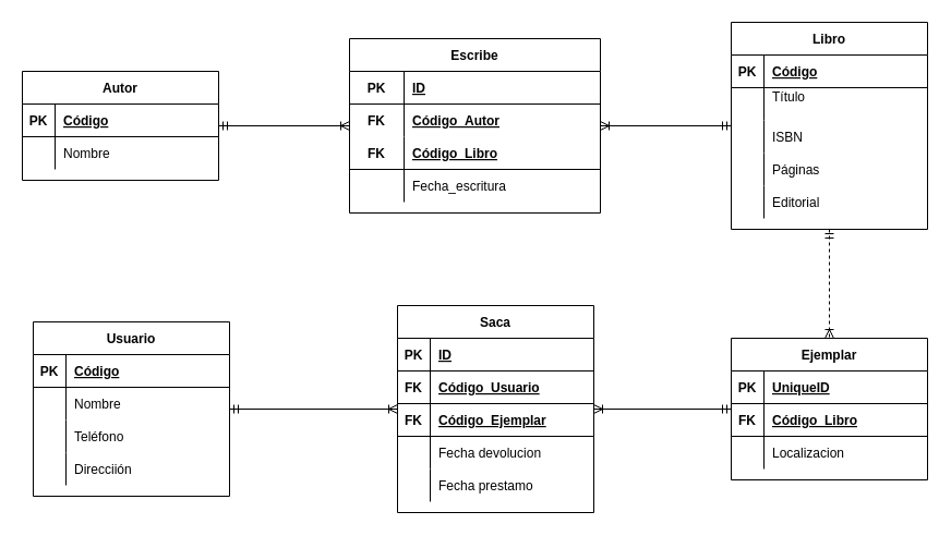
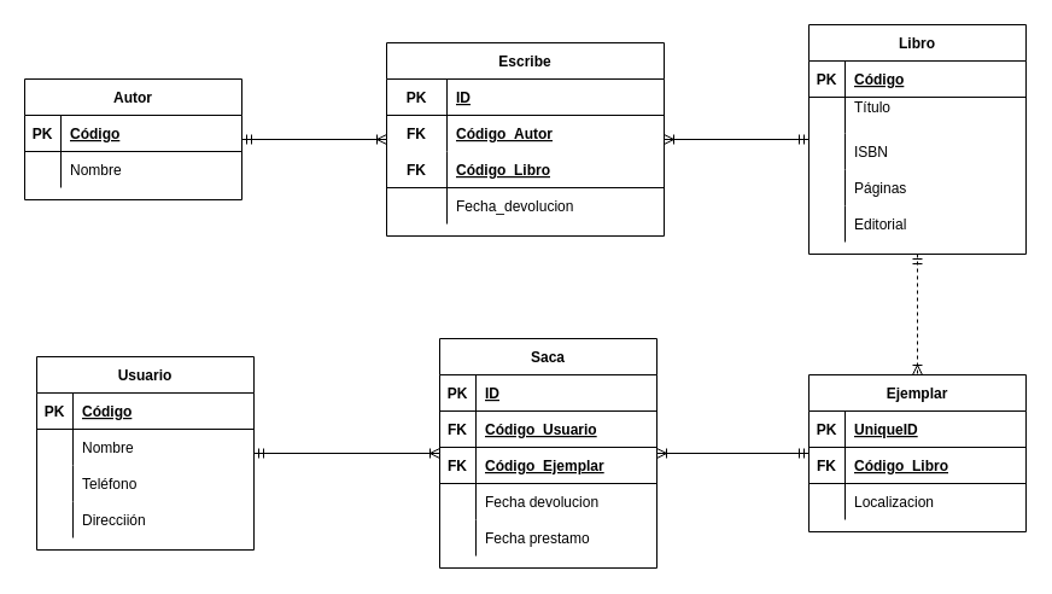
  <mxCell id="0" />
  <mxCell id="1" parent="0" />
  <mxCell id="2" style="edgeStyle=orthogonalEdgeStyle;rounded=0;orthogonalLoop=1;jettySize=auto;html=1;startArrow=ERmandOne;startFill=0;endArrow=ERoneToMany;endFill=0;" edge="1" parent="1" source="3" target="51"><mxGeometry relative="1" as="geometry" /></mxCell>
  <mxCell id="3" value="Autor" style="shape=table;startSize=30;container=1;collapsible=1;childLayout=tableLayout;fixedRows=1;rowLines=0;fontStyle=1;align=center;resizeLast=1;" vertex="1" parent="1"><mxGeometry x="20" y="65" width="180" height="100" as="geometry" /></mxCell>
  <mxCell id="4" value="" style="shape=tableRow;horizontal=0;startSize=0;swimlaneHead=0;swimlaneBody=0;fillColor=none;collapsible=0;dropTarget=0;points=[[0,0.5],[1,0.5]];portConstraint=eastwest;top=0;left=0;right=0;bottom=1;" vertex="1" parent="3"><mxGeometry y="30" width="180" height="30" as="geometry" /></mxCell>
  <mxCell id="5" value="PK" style="shape=partialRectangle;connectable=0;fillColor=none;top=0;left=0;bottom=0;right=0;fontStyle=1;overflow=hidden;" vertex="1" parent="4"><mxGeometry width="30" height="30" as="geometry"><mxRectangle width="30" height="30" as="alternateBounds" /></mxGeometry></mxCell>
  <mxCell id="6" value="Código" style="shape=partialRectangle;connectable=0;fillColor=none;top=0;left=0;bottom=0;right=0;align=left;spacingLeft=6;fontStyle=5;overflow=hidden;" vertex="1" parent="4"><mxGeometry x="30" width="150" height="30" as="geometry"><mxRectangle width="150" height="30" as="alternateBounds" /></mxGeometry></mxCell>
  <mxCell id="7" value="" style="shape=tableRow;horizontal=0;startSize=0;swimlaneHead=0;swimlaneBody=0;fillColor=none;collapsible=0;dropTarget=0;points=[[0,0.5],[1,0.5]];portConstraint=eastwest;top=0;left=0;right=0;bottom=0;" vertex="1" parent="3"><mxGeometry y="60" width="180" height="30" as="geometry" /></mxCell>
  <mxCell id="8" value="" style="shape=partialRectangle;connectable=0;fillColor=none;top=0;left=0;bottom=0;right=0;editable=1;overflow=hidden;" vertex="1" parent="7"><mxGeometry width="30" height="30" as="geometry"><mxRectangle width="30" height="30" as="alternateBounds" /></mxGeometry></mxCell>
  <mxCell id="9" value="Nombre" style="shape=partialRectangle;connectable=0;fillColor=none;top=0;left=0;bottom=0;right=0;align=left;spacingLeft=6;overflow=hidden;" vertex="1" parent="7"><mxGeometry x="30" width="150" height="30" as="geometry"><mxRectangle width="150" height="30" as="alternateBounds" /></mxGeometry></mxCell>
  <mxCell id="10" style="edgeStyle=orthogonalEdgeStyle;rounded=0;orthogonalLoop=1;jettySize=auto;html=1;endArrow=ERoneToMany;endFill=0;startArrow=ERmandOne;startFill=0;dashed=1;" edge="1" parent="1" source="11" target="27"><mxGeometry relative="1" as="geometry" /></mxCell>
  <mxCell id="11" value="Libro" style="shape=table;startSize=30;container=1;collapsible=1;childLayout=tableLayout;fixedRows=1;rowLines=0;fontStyle=1;align=center;resizeLast=1;" vertex="1" parent="1"><mxGeometry x="670" y="20" width="180" height="190" as="geometry" /></mxCell>
  <mxCell id="12" value="" style="shape=tableRow;horizontal=0;startSize=0;swimlaneHead=0;swimlaneBody=0;fillColor=none;collapsible=0;dropTarget=0;points=[[0,0.5],[1,0.5]];portConstraint=eastwest;top=0;left=0;right=0;bottom=1;" vertex="1" parent="11"><mxGeometry y="30" width="180" height="30" as="geometry" /></mxCell>
  <mxCell id="13" value="PK" style="shape=partialRectangle;connectable=0;fillColor=none;top=0;left=0;bottom=0;right=0;fontStyle=1;overflow=hidden;" vertex="1" parent="12"><mxGeometry width="30" height="30" as="geometry"><mxRectangle width="30" height="30" as="alternateBounds" /></mxGeometry></mxCell>
  <mxCell id="14" value="Código" style="shape=partialRectangle;connectable=0;fillColor=none;top=0;left=0;bottom=0;right=0;align=left;spacingLeft=6;fontStyle=5;overflow=hidden;" vertex="1" parent="12"><mxGeometry x="30" width="150" height="30" as="geometry"><mxRectangle width="150" height="30" as="alternateBounds" /></mxGeometry></mxCell>
  <mxCell id="15" value="" style="shape=tableRow;horizontal=0;startSize=0;swimlaneHead=0;swimlaneBody=0;fillColor=none;collapsible=0;dropTarget=0;points=[[0,0.5],[1,0.5]];portConstraint=eastwest;top=0;left=0;right=0;bottom=0;" vertex="1" parent="11"><mxGeometry y="60" width="180" height="30" as="geometry" /></mxCell>
  <mxCell id="16" value="" style="shape=partialRectangle;connectable=0;fillColor=none;top=0;left=0;bottom=0;right=0;editable=1;overflow=hidden;" vertex="1" parent="15"><mxGeometry width="30" height="30" as="geometry"><mxRectangle width="30" height="30" as="alternateBounds" /></mxGeometry></mxCell>
  <mxCell id="17" value="Título&#10;" style="shape=partialRectangle;connectable=0;fillColor=none;top=0;left=0;bottom=0;right=0;align=left;spacingLeft=6;overflow=hidden;" vertex="1" parent="15"><mxGeometry x="30" width="150" height="30" as="geometry"><mxRectangle width="150" height="30" as="alternateBounds" /></mxGeometry></mxCell>
  <mxCell id="18" value="" style="shape=tableRow;horizontal=0;startSize=0;swimlaneHead=0;swimlaneBody=0;fillColor=none;collapsible=0;dropTarget=0;points=[[0,0.5],[1,0.5]];portConstraint=eastwest;top=0;left=0;right=0;bottom=0;" vertex="1" parent="11"><mxGeometry y="90" width="180" height="30" as="geometry" /></mxCell>
  <mxCell id="19" value="" style="shape=partialRectangle;connectable=0;fillColor=none;top=0;left=0;bottom=0;right=0;editable=1;overflow=hidden;" vertex="1" parent="18"><mxGeometry width="30" height="30" as="geometry"><mxRectangle width="30" height="30" as="alternateBounds" /></mxGeometry></mxCell>
  <mxCell id="20" value="ISBN" style="shape=partialRectangle;connectable=0;fillColor=none;top=0;left=0;bottom=0;right=0;align=left;spacingLeft=6;overflow=hidden;" vertex="1" parent="18"><mxGeometry x="30" width="150" height="30" as="geometry"><mxRectangle width="150" height="30" as="alternateBounds" /></mxGeometry></mxCell>
  <mxCell id="21" value="" style="shape=tableRow;horizontal=0;startSize=0;swimlaneHead=0;swimlaneBody=0;fillColor=none;collapsible=0;dropTarget=0;points=[[0,0.5],[1,0.5]];portConstraint=eastwest;top=0;left=0;right=0;bottom=0;" vertex="1" parent="11"><mxGeometry y="120" width="180" height="30" as="geometry" /></mxCell>
  <mxCell id="22" value="" style="shape=partialRectangle;connectable=0;fillColor=none;top=0;left=0;bottom=0;right=0;editable=1;overflow=hidden;" vertex="1" parent="21"><mxGeometry width="30" height="30" as="geometry"><mxRectangle width="30" height="30" as="alternateBounds" /></mxGeometry></mxCell>
  <mxCell id="23" value="Páginas" style="shape=partialRectangle;connectable=0;fillColor=none;top=0;left=0;bottom=0;right=0;align=left;spacingLeft=6;overflow=hidden;" vertex="1" parent="21"><mxGeometry x="30" width="150" height="30" as="geometry"><mxRectangle width="150" height="30" as="alternateBounds" /></mxGeometry></mxCell>
  <mxCell id="24" value="" style="shape=tableRow;horizontal=0;startSize=0;swimlaneHead=0;swimlaneBody=0;fillColor=none;collapsible=0;dropTarget=0;points=[[0,0.5],[1,0.5]];portConstraint=eastwest;top=0;left=0;right=0;bottom=0;" vertex="1" parent="11"><mxGeometry y="150" width="180" height="30" as="geometry" /></mxCell>
  <mxCell id="25" value="" style="shape=partialRectangle;connectable=0;fillColor=none;top=0;left=0;bottom=0;right=0;editable=1;overflow=hidden;" vertex="1" parent="24"><mxGeometry width="30" height="30" as="geometry"><mxRectangle width="30" height="30" as="alternateBounds" /></mxGeometry></mxCell>
  <mxCell id="26" value="Editorial" style="shape=partialRectangle;connectable=0;fillColor=none;top=0;left=0;bottom=0;right=0;align=left;spacingLeft=6;overflow=hidden;" vertex="1" parent="24"><mxGeometry x="30" width="150" height="30" as="geometry"><mxRectangle width="150" height="30" as="alternateBounds" /></mxGeometry></mxCell>
  <mxCell id="27" value="Ejemplar" style="shape=table;startSize=30;container=1;collapsible=1;childLayout=tableLayout;fixedRows=1;rowLines=0;fontStyle=1;align=center;resizeLast=1;" vertex="1" parent="1"><mxGeometry x="670" y="310" width="180" height="130" as="geometry" /></mxCell>
  <mxCell id="28" value="" style="shape=tableRow;horizontal=0;startSize=0;swimlaneHead=0;swimlaneBody=0;fillColor=none;collapsible=0;dropTarget=0;points=[[0,0.5],[1,0.5]];portConstraint=eastwest;top=0;left=0;right=0;bottom=1;" vertex="1" parent="27"><mxGeometry y="30" width="180" height="30" as="geometry" /></mxCell>
  <mxCell id="29" value="PK" style="shape=partialRectangle;connectable=0;fillColor=none;top=0;left=0;bottom=0;right=0;fontStyle=1;overflow=hidden;" vertex="1" parent="28"><mxGeometry width="30" height="30" as="geometry"><mxRectangle width="30" height="30" as="alternateBounds" /></mxGeometry></mxCell>
  <mxCell id="30" value="UniqueID" style="shape=partialRectangle;connectable=0;fillColor=none;top=0;left=0;bottom=0;right=0;align=left;spacingLeft=6;fontStyle=5;overflow=hidden;" vertex="1" parent="28"><mxGeometry x="30" width="150" height="30" as="geometry"><mxRectangle width="150" height="30" as="alternateBounds" /></mxGeometry></mxCell>
  <mxCell id="31" value="" style="shape=tableRow;horizontal=0;startSize=0;swimlaneHead=0;swimlaneBody=0;fillColor=none;collapsible=0;dropTarget=0;points=[[0,0.5],[1,0.5]];portConstraint=eastwest;top=0;left=0;right=0;bottom=1;" vertex="1" parent="27"><mxGeometry y="60" width="180" height="30" as="geometry" /></mxCell>
  <mxCell id="32" value="FK" style="shape=partialRectangle;connectable=0;fillColor=none;top=0;left=0;bottom=0;right=0;fontStyle=1;overflow=hidden;" vertex="1" parent="31"><mxGeometry width="30" height="30" as="geometry"><mxRectangle width="30" height="30" as="alternateBounds" /></mxGeometry></mxCell>
  <mxCell id="33" value="Código_Libro" style="shape=partialRectangle;connectable=0;fillColor=none;top=0;left=0;bottom=0;right=0;align=left;spacingLeft=6;fontStyle=5;overflow=hidden;" vertex="1" parent="31"><mxGeometry x="30" width="150" height="30" as="geometry"><mxRectangle width="150" height="30" as="alternateBounds" /></mxGeometry></mxCell>
  <mxCell id="34" value="" style="shape=tableRow;horizontal=0;startSize=0;swimlaneHead=0;swimlaneBody=0;fillColor=none;collapsible=0;dropTarget=0;points=[[0,0.5],[1,0.5]];portConstraint=eastwest;top=0;left=0;right=0;bottom=0;" vertex="1" parent="27"><mxGeometry y="90" width="180" height="30" as="geometry" /></mxCell>
  <mxCell id="35" value="" style="shape=partialRectangle;connectable=0;fillColor=none;top=0;left=0;bottom=0;right=0;editable=1;overflow=hidden;" vertex="1" parent="34"><mxGeometry width="30" height="30" as="geometry"><mxRectangle width="30" height="30" as="alternateBounds" /></mxGeometry></mxCell>
  <mxCell id="36" value="Localizacion" style="shape=partialRectangle;connectable=0;fillColor=none;top=0;left=0;bottom=0;right=0;align=left;spacingLeft=6;overflow=hidden;" vertex="1" parent="34"><mxGeometry x="30" width="150" height="30" as="geometry"><mxRectangle width="150" height="30" as="alternateBounds" /></mxGeometry></mxCell>
  <mxCell id="37" value="Usuario" style="shape=table;startSize=30;container=1;collapsible=1;childLayout=tableLayout;fixedRows=1;rowLines=0;fontStyle=1;align=center;resizeLast=1;" vertex="1" parent="1"><mxGeometry x="30" y="295" width="180" height="160" as="geometry" /></mxCell>
  <mxCell id="38" value="" style="shape=tableRow;horizontal=0;startSize=0;swimlaneHead=0;swimlaneBody=0;fillColor=none;collapsible=0;dropTarget=0;points=[[0,0.5],[1,0.5]];portConstraint=eastwest;top=0;left=0;right=0;bottom=1;" vertex="1" parent="37"><mxGeometry y="30" width="180" height="30" as="geometry" /></mxCell>
  <mxCell id="39" value="PK" style="shape=partialRectangle;connectable=0;fillColor=none;top=0;left=0;bottom=0;right=0;fontStyle=1;overflow=hidden;" vertex="1" parent="38"><mxGeometry width="30" height="30" as="geometry"><mxRectangle width="30" height="30" as="alternateBounds" /></mxGeometry></mxCell>
  <mxCell id="40" value="Código" style="shape=partialRectangle;connectable=0;fillColor=none;top=0;left=0;bottom=0;right=0;align=left;spacingLeft=6;fontStyle=5;overflow=hidden;" vertex="1" parent="38"><mxGeometry x="30" width="150" height="30" as="geometry"><mxRectangle width="150" height="30" as="alternateBounds" /></mxGeometry></mxCell>
  <mxCell id="41" value="" style="shape=tableRow;horizontal=0;startSize=0;swimlaneHead=0;swimlaneBody=0;fillColor=none;collapsible=0;dropTarget=0;points=[[0,0.5],[1,0.5]];portConstraint=eastwest;top=0;left=0;right=0;bottom=0;" vertex="1" parent="37"><mxGeometry y="60" width="180" height="30" as="geometry" /></mxCell>
  <mxCell id="42" value="" style="shape=partialRectangle;connectable=0;fillColor=none;top=0;left=0;bottom=0;right=0;editable=1;overflow=hidden;" vertex="1" parent="41"><mxGeometry width="30" height="30" as="geometry"><mxRectangle width="30" height="30" as="alternateBounds" /></mxGeometry></mxCell>
  <mxCell id="43" value="Nombre" style="shape=partialRectangle;connectable=0;fillColor=none;top=0;left=0;bottom=0;right=0;align=left;spacingLeft=6;overflow=hidden;" vertex="1" parent="41"><mxGeometry x="30" width="150" height="30" as="geometry"><mxRectangle width="150" height="30" as="alternateBounds" /></mxGeometry></mxCell>
  <mxCell id="44" value="" style="shape=tableRow;horizontal=0;startSize=0;swimlaneHead=0;swimlaneBody=0;fillColor=none;collapsible=0;dropTarget=0;points=[[0,0.5],[1,0.5]];portConstraint=eastwest;top=0;left=0;right=0;bottom=0;" vertex="1" parent="37"><mxGeometry y="90" width="180" height="30" as="geometry" /></mxCell>
  <mxCell id="45" value="" style="shape=partialRectangle;connectable=0;fillColor=none;top=0;left=0;bottom=0;right=0;editable=1;overflow=hidden;" vertex="1" parent="44"><mxGeometry width="30" height="30" as="geometry"><mxRectangle width="30" height="30" as="alternateBounds" /></mxGeometry></mxCell>
  <mxCell id="46" value="Teléfono" style="shape=partialRectangle;connectable=0;fillColor=none;top=0;left=0;bottom=0;right=0;align=left;spacingLeft=6;overflow=hidden;" vertex="1" parent="44"><mxGeometry x="30" width="150" height="30" as="geometry"><mxRectangle width="150" height="30" as="alternateBounds" /></mxGeometry></mxCell>
  <mxCell id="47" value="" style="shape=tableRow;horizontal=0;startSize=0;swimlaneHead=0;swimlaneBody=0;fillColor=none;collapsible=0;dropTarget=0;points=[[0,0.5],[1,0.5]];portConstraint=eastwest;top=0;left=0;right=0;bottom=0;" vertex="1" parent="37"><mxGeometry y="120" width="180" height="30" as="geometry" /></mxCell>
  <mxCell id="48" value="" style="shape=partialRectangle;connectable=0;fillColor=none;top=0;left=0;bottom=0;right=0;editable=1;overflow=hidden;" vertex="1" parent="47"><mxGeometry width="30" height="30" as="geometry"><mxRectangle width="30" height="30" as="alternateBounds" /></mxGeometry></mxCell>
  <mxCell id="49" value="Direcciión" style="shape=partialRectangle;connectable=0;fillColor=none;top=0;left=0;bottom=0;right=0;align=left;spacingLeft=6;overflow=hidden;" vertex="1" parent="47"><mxGeometry x="30" width="150" height="30" as="geometry"><mxRectangle width="150" height="30" as="alternateBounds" /></mxGeometry></mxCell>
  <mxCell id="50" style="edgeStyle=orthogonalEdgeStyle;rounded=0;orthogonalLoop=1;jettySize=auto;html=1;startArrow=ERoneToMany;startFill=0;endArrow=ERmandOne;endFill=0;" edge="1" parent="1" source="51" target="11"><mxGeometry relative="1" as="geometry" /></mxCell>
  <mxCell id="51" value="Escribe" style="shape=table;startSize=30;container=1;collapsible=1;childLayout=tableLayout;fixedRows=1;rowLines=0;fontStyle=1;align=center;resizeLast=1;" vertex="1" parent="1"><mxGeometry x="320" y="35" width="230" height="160" as="geometry" /></mxCell>
  <mxCell id="52" value="" style="shape=tableRow;horizontal=0;startSize=0;swimlaneHead=0;swimlaneBody=0;fillColor=none;collapsible=0;dropTarget=0;points=[[0,0.5],[1,0.5]];portConstraint=eastwest;top=0;left=0;right=0;bottom=1;" vertex="1" parent="51"><mxGeometry y="30" width="230" height="30" as="geometry" /></mxCell>
  <mxCell id="53" value="PK" style="shape=partialRectangle;connectable=0;fillColor=none;top=0;left=0;bottom=0;right=0;fontStyle=1;overflow=hidden;" vertex="1" parent="52"><mxGeometry width="50" height="30" as="geometry"><mxRectangle width="50" height="30" as="alternateBounds" /></mxGeometry></mxCell>
  <mxCell id="54" value="ID" style="shape=partialRectangle;connectable=0;fillColor=none;top=0;left=0;bottom=0;right=0;align=left;spacingLeft=6;fontStyle=5;overflow=hidden;" vertex="1" parent="52"><mxGeometry x="50" width="180" height="30" as="geometry"><mxRectangle width="180" height="30" as="alternateBounds" /></mxGeometry></mxCell>
  <mxCell id="55" value="" style="shape=tableRow;horizontal=0;startSize=0;swimlaneHead=0;swimlaneBody=0;fillColor=none;collapsible=0;dropTarget=0;points=[[0,0.5],[1,0.5]];portConstraint=eastwest;top=0;left=0;right=0;bottom=0;" vertex="1" parent="51"><mxGeometry y="60" width="230" height="30" as="geometry" /></mxCell>
  <mxCell id="56" value="FK" style="shape=partialRectangle;connectable=0;fillColor=none;top=0;left=0;bottom=0;right=0;fontStyle=1;overflow=hidden;" vertex="1" parent="55"><mxGeometry width="50" height="30" as="geometry"><mxRectangle width="50" height="30" as="alternateBounds" /></mxGeometry></mxCell>
  <mxCell id="57" value="Código_Autor" style="shape=partialRectangle;connectable=0;fillColor=none;top=0;left=0;bottom=0;right=0;align=left;spacingLeft=6;fontStyle=5;overflow=hidden;" vertex="1" parent="55"><mxGeometry x="50" width="180" height="30" as="geometry"><mxRectangle width="180" height="30" as="alternateBounds" /></mxGeometry></mxCell>
  <mxCell id="58" value="" style="shape=tableRow;horizontal=0;startSize=0;swimlaneHead=0;swimlaneBody=0;fillColor=none;collapsible=0;dropTarget=0;points=[[0,0.5],[1,0.5]];portConstraint=eastwest;top=0;left=0;right=0;bottom=1;" vertex="1" parent="51"><mxGeometry y="90" width="230" height="30" as="geometry" /></mxCell>
  <mxCell id="59" value="FK" style="shape=partialRectangle;connectable=0;fillColor=none;top=0;left=0;bottom=0;right=0;fontStyle=1;overflow=hidden;" vertex="1" parent="58"><mxGeometry width="50" height="30" as="geometry"><mxRectangle width="50" height="30" as="alternateBounds" /></mxGeometry></mxCell>
  <mxCell id="60" value="Código_Libro" style="shape=partialRectangle;connectable=0;fillColor=none;top=0;left=0;bottom=0;right=0;align=left;spacingLeft=6;fontStyle=5;overflow=hidden;" vertex="1" parent="58"><mxGeometry x="50" width="180" height="30" as="geometry"><mxRectangle width="180" height="30" as="alternateBounds" /></mxGeometry></mxCell>
  <mxCell id="61" value="" style="shape=tableRow;horizontal=0;startSize=0;swimlaneHead=0;swimlaneBody=0;fillColor=none;collapsible=0;dropTarget=0;points=[[0,0.5],[1,0.5]];portConstraint=eastwest;top=0;left=0;right=0;bottom=0;" vertex="1" parent="51"><mxGeometry y="120" width="230" height="30" as="geometry" /></mxCell>
  <mxCell id="62" value="" style="shape=partialRectangle;connectable=0;fillColor=none;top=0;left=0;bottom=0;right=0;editable=1;overflow=hidden;" vertex="1" parent="61"><mxGeometry width="50" height="30" as="geometry"><mxRectangle width="50" height="30" as="alternateBounds" /></mxGeometry></mxCell>
- <mxCell id="63" value="Fecha_escritura" style="shape=partialRectangle;connectable=0;fillColor=none;top=0;left=0;bottom=0;right=0;align=left;spacingLeft=6;overflow=hidden;" vertex="1" parent="61"><mxGeometry x="50" width="180" height="30" as="geometry"><mxRectangle width="180" height="30" as="alternateBounds" /></mxGeometry></mxCell>
+ <mxCell id="63" value="Fecha_devolucion" style="shape=partialRectangle;connectable=0;fillColor=none;top=0;left=0;bottom=0;right=0;align=left;spacingLeft=6;overflow=hidden;" vertex="1" parent="61"><mxGeometry x="50" width="180" height="30" as="geometry"><mxRectangle width="180" height="30" as="alternateBounds" /></mxGeometry></mxCell>
  <mxCell id="64" value="Saca" style="shape=table;startSize=30;container=1;collapsible=1;childLayout=tableLayout;fixedRows=1;rowLines=0;fontStyle=1;align=center;resizeLast=1;" vertex="1" parent="1"><mxGeometry x="364" y="280" width="180" height="190" as="geometry" /></mxCell>
  <mxCell id="65" value="" style="shape=tableRow;horizontal=0;startSize=0;swimlaneHead=0;swimlaneBody=0;fillColor=none;collapsible=0;dropTarget=0;points=[[0,0.5],[1,0.5]];portConstraint=eastwest;top=0;left=0;right=0;bottom=1;" vertex="1" parent="64"><mxGeometry y="30" width="180" height="30" as="geometry" /></mxCell>
  <mxCell id="66" value="PK" style="shape=partialRectangle;connectable=0;fillColor=none;top=0;left=0;bottom=0;right=0;fontStyle=1;overflow=hidden;" vertex="1" parent="65"><mxGeometry width="30" height="30" as="geometry"><mxRectangle width="30" height="30" as="alternateBounds" /></mxGeometry></mxCell>
  <mxCell id="67" value="ID" style="shape=partialRectangle;connectable=0;fillColor=none;top=0;left=0;bottom=0;right=0;align=left;spacingLeft=6;fontStyle=5;overflow=hidden;" vertex="1" parent="65"><mxGeometry x="30" width="150" height="30" as="geometry"><mxRectangle width="150" height="30" as="alternateBounds" /></mxGeometry></mxCell>
  <mxCell id="68" value="" style="shape=tableRow;horizontal=0;startSize=0;swimlaneHead=0;swimlaneBody=0;fillColor=none;collapsible=0;dropTarget=0;points=[[0,0.5],[1,0.5]];portConstraint=eastwest;top=0;left=0;right=0;bottom=1;" vertex="1" parent="64"><mxGeometry y="60" width="180" height="30" as="geometry" /></mxCell>
  <mxCell id="69" value="FK" style="shape=partialRectangle;connectable=0;fillColor=none;top=0;left=0;bottom=0;right=0;fontStyle=1;overflow=hidden;" vertex="1" parent="68"><mxGeometry width="30" height="30" as="geometry"><mxRectangle width="30" height="30" as="alternateBounds" /></mxGeometry></mxCell>
  <mxCell id="70" value="Código_Usuario" style="shape=partialRectangle;connectable=0;fillColor=none;top=0;left=0;bottom=0;right=0;align=left;spacingLeft=6;fontStyle=5;overflow=hidden;" vertex="1" parent="68"><mxGeometry x="30" width="150" height="30" as="geometry"><mxRectangle width="150" height="30" as="alternateBounds" /></mxGeometry></mxCell>
  <mxCell id="71" value="" style="shape=tableRow;horizontal=0;startSize=0;swimlaneHead=0;swimlaneBody=0;fillColor=none;collapsible=0;dropTarget=0;points=[[0,0.5],[1,0.5]];portConstraint=eastwest;top=0;left=0;right=0;bottom=1;" vertex="1" parent="64"><mxGeometry y="90" width="180" height="30" as="geometry" /></mxCell>
  <mxCell id="72" value="FK" style="shape=partialRectangle;connectable=0;fillColor=none;top=0;left=0;bottom=0;right=0;fontStyle=1;overflow=hidden;" vertex="1" parent="71"><mxGeometry width="30" height="30" as="geometry"><mxRectangle width="30" height="30" as="alternateBounds" /></mxGeometry></mxCell>
  <mxCell id="73" value="Código_Ejemplar" style="shape=partialRectangle;connectable=0;fillColor=none;top=0;left=0;bottom=0;right=0;align=left;spacingLeft=6;fontStyle=5;overflow=hidden;" vertex="1" parent="71"><mxGeometry x="30" width="150" height="30" as="geometry"><mxRectangle width="150" height="30" as="alternateBounds" /></mxGeometry></mxCell>
  <mxCell id="74" value="" style="shape=tableRow;horizontal=0;startSize=0;swimlaneHead=0;swimlaneBody=0;fillColor=none;collapsible=0;dropTarget=0;points=[[0,0.5],[1,0.5]];portConstraint=eastwest;top=0;left=0;right=0;bottom=0;" vertex="1" parent="64"><mxGeometry y="120" width="180" height="30" as="geometry" /></mxCell>
  <mxCell id="75" value="" style="shape=partialRectangle;connectable=0;fillColor=none;top=0;left=0;bottom=0;right=0;editable=1;overflow=hidden;" vertex="1" parent="74"><mxGeometry width="30" height="30" as="geometry"><mxRectangle width="30" height="30" as="alternateBounds" /></mxGeometry></mxCell>
  <mxCell id="76" value="Fecha devolucion" style="shape=partialRectangle;connectable=0;fillColor=none;top=0;left=0;bottom=0;right=0;align=left;spacingLeft=6;overflow=hidden;" vertex="1" parent="74"><mxGeometry x="30" width="150" height="30" as="geometry"><mxRectangle width="150" height="30" as="alternateBounds" /></mxGeometry></mxCell>
  <mxCell id="77" value="" style="shape=tableRow;horizontal=0;startSize=0;swimlaneHead=0;swimlaneBody=0;fillColor=none;collapsible=0;dropTarget=0;points=[[0,0.5],[1,0.5]];portConstraint=eastwest;top=0;left=0;right=0;bottom=0;" vertex="1" parent="64"><mxGeometry y="150" width="180" height="30" as="geometry" /></mxCell>
  <mxCell id="78" value="" style="shape=partialRectangle;connectable=0;fillColor=none;top=0;left=0;bottom=0;right=0;editable=1;overflow=hidden;" vertex="1" parent="77"><mxGeometry width="30" height="30" as="geometry"><mxRectangle width="30" height="30" as="alternateBounds" /></mxGeometry></mxCell>
  <mxCell id="79" value="Fecha prestamo" style="shape=partialRectangle;connectable=0;fillColor=none;top=0;left=0;bottom=0;right=0;align=left;spacingLeft=6;overflow=hidden;" vertex="1" parent="77"><mxGeometry x="30" width="150" height="30" as="geometry"><mxRectangle width="150" height="30" as="alternateBounds" /></mxGeometry></mxCell>
  <mxCell id="80" style="edgeStyle=orthogonalEdgeStyle;rounded=0;orthogonalLoop=1;jettySize=auto;html=1;startArrow=ERmandOne;startFill=0;endArrow=ERoneToMany;endFill=0;" edge="1" parent="1" source="37" target="64"><mxGeometry relative="1" as="geometry"><mxPoint x="220" y="385" as="sourcePoint" /><mxPoint x="340" y="385" as="targetPoint" /></mxGeometry></mxCell>
  <mxCell id="81" style="edgeStyle=orthogonalEdgeStyle;rounded=0;orthogonalLoop=1;jettySize=auto;html=1;startArrow=ERmandOne;startFill=0;endArrow=ERoneToMany;endFill=0;" edge="1" parent="1" source="27" target="64"><mxGeometry relative="1" as="geometry"><mxPoint x="560" y="415" as="sourcePoint" /><mxPoint x="680" y="415" as="targetPoint" /></mxGeometry></mxCell>
